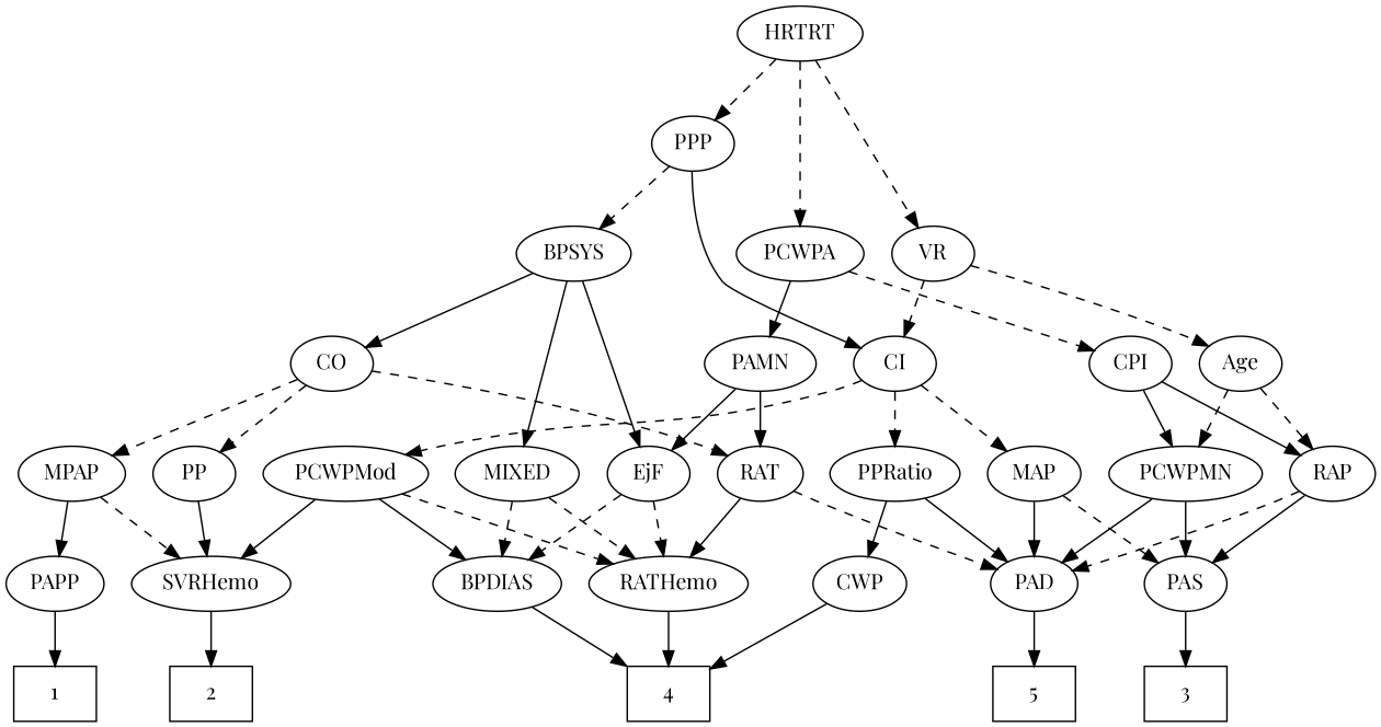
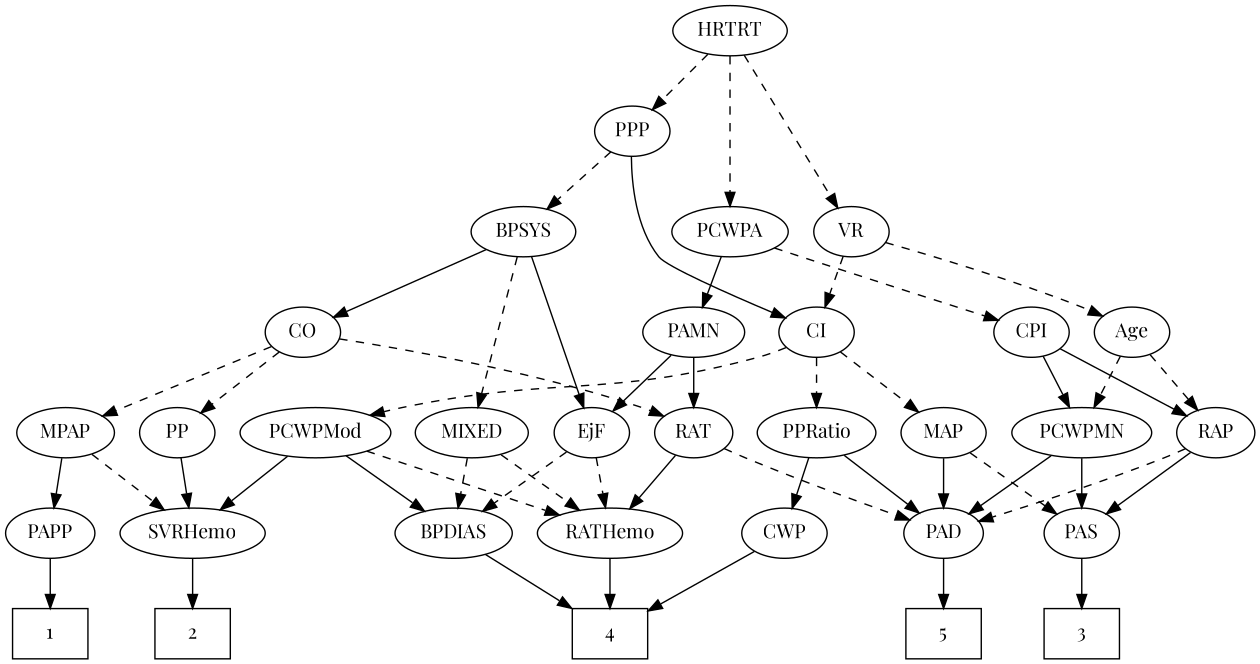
  strict digraph {
    fontname="Playfair Display"
    node [fontname="Playfair Display"]
    edge [fontname="Playfair Display" style=solid]
    1 [height=0.5 shape=box width=0.75]
    2 [height=0.5 shape=box width=0.75]
    3 [height=0.5 shape=box width=0.75]
    4 [height=0.5 shape=box width=0.75]
    5 [height=0.5 shape=box width=0.75]
    RAP [height=0.5 width=0.77632]
    PAS [height=0.5 width=0.75]
    PAD [height=0.5 width=0.79437]
    PAMN [height=0.5 width=1.011]
    RAT [height=0.5 width=0.75827]
    EjF [height=0.5 width=0.75]
    RATHemo [height=0.5 width=1.3721]
    BPDIAS [height=0.5 width=1.1735]
    CWP [height=0.5 width=0.84854]
    PCWPMod [height=0.5 width=1.4443]
    SVRHemo [height=0.5 width=1.3902]
    PCWPA [height=0.5 width=1.1555]
    CPI [height=0.5 width=0.75]
    CO [height=0.5 width=0.75]
    MPAP [height=0.5 width=0.97491]
    PP [height=0.5 width=0.75]
    PCWPMN [height=0.5 width=1.3902]
    PAPP [height=0.5 width=0.88464]
    CI [height=0.5 width=0.75]
    MAP [height=0.5 width=0.84854]
    PPRatio [height=0.5 width=1.1013]
    MIXED [height=0.5 width=1.1193]
    BPSYS [height=0.5 width=1.0471]
    HRTRT [height=0.5 width=1.1013]
    PPP [height=0.5 width=0.75]
    VR [height=0.5 width=0.75]
    Age [height=0.5 width=0.75]
    RAP -> PAS
    RAP -> PAD [style=dashed]
    PAS -> 3
    PAD -> 5
    PAMN -> RAT
    PAMN -> EjF
    RAT -> PAD [style=dashed]
    RAT -> RATHemo
    EjF -> RATHemo [style=dashed]
    EjF -> BPDIAS [style=dashed]
    RATHemo -> 4
    BPDIAS -> 4
    CWP -> 4
    PCWPMod -> RATHemo [style=dashed]
    PCWPMod -> BPDIAS
    PCWPMod -> SVRHemo
    SVRHemo -> 2
    PCWPA -> PAMN
    PCWPA -> CPI [style=dashed]
    CPI -> RAP
    CPI -> PCWPMN
    CO -> RAT [style=dashed]
    CO -> MPAP [style=dashed]
    CO -> PP [style=dashed]
    MPAP -> SVRHemo [style=dashed]
    MPAP -> PAPP
    PP -> SVRHemo
    PCWPMN -> PAS
    PCWPMN -> PAD
    PAPP -> 1
    CI -> PCWPMod [style=dashed]
    CI -> MAP [style=dashed]
    CI -> PPRatio [style=dashed]
    MAP -> PAS [style=dashed]
    MAP -> PAD
    PPRatio -> PAD
    PPRatio -> CWP
    MIXED -> RATHemo [style=dashed]
    MIXED -> BPDIAS [style=dashed]
    BPSYS -> EjF
    BPSYS -> CO
-   BPSYS -> MIXED
+   BPSYS -> MIXED [style=dashed]
    HRTRT -> PCWPA [style=dashed]
    HRTRT -> PPP [style=dashed]
    HRTRT -> VR [style=dashed]
    PPP -> CI
    PPP -> BPSYS [style=dashed]
    VR -> CI [style=dashed]
    VR -> Age [style=dashed]
    Age -> RAP [style=dashed]
    Age -> PCWPMN [style=dashed]
  }
